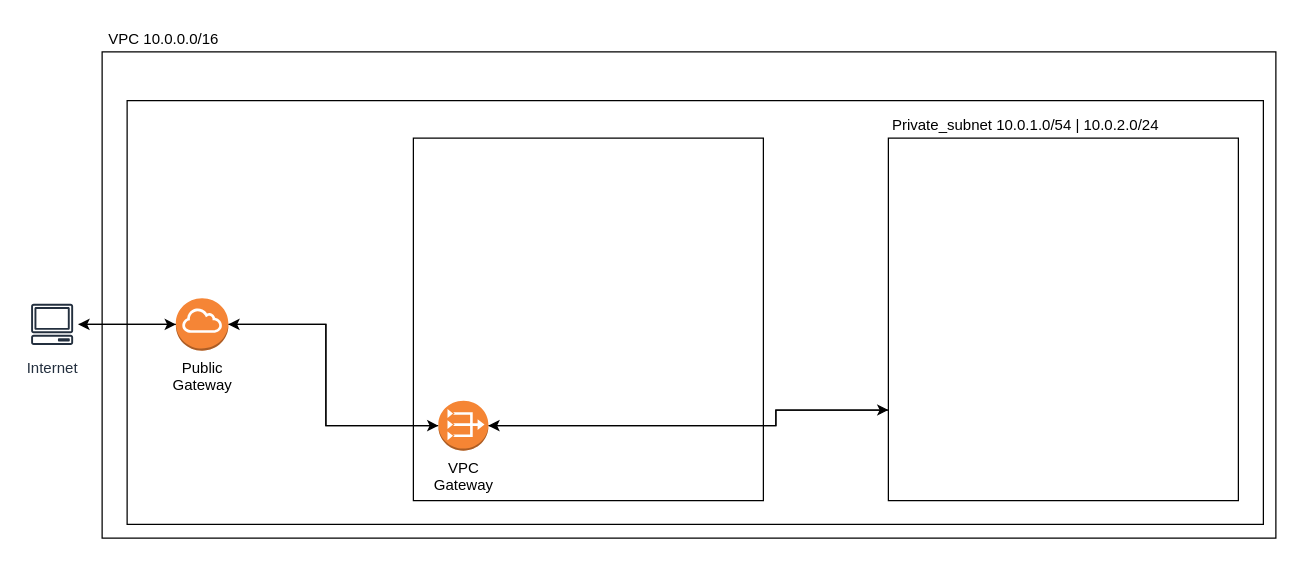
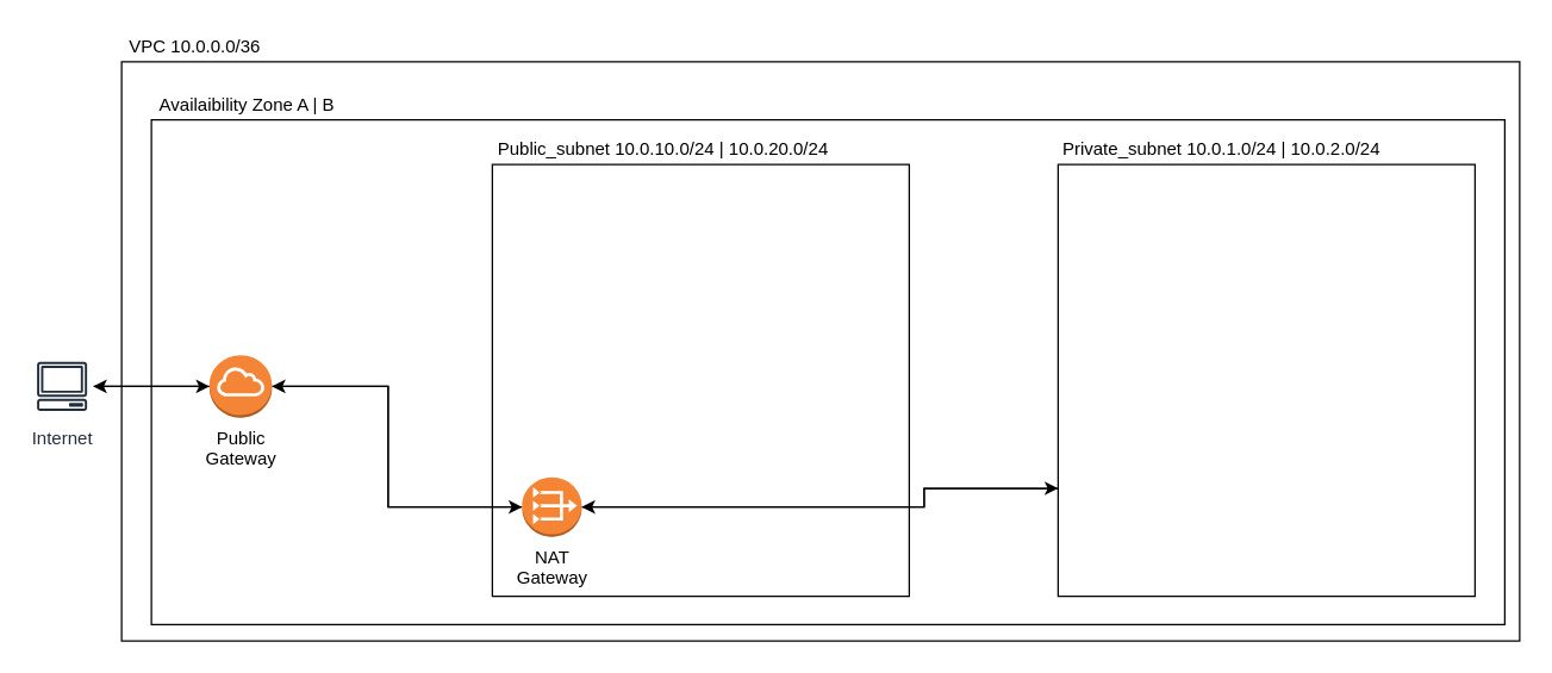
  <mxCell id="0" />
  <mxCell id="1" parent="0" />
  <mxCell id="2" value="" style="rounded=0;whiteSpace=wrap;html=1;" vertex="1" parent="1"><mxGeometry x="81" y="41" width="939" height="389" as="geometry" /></mxCell>
  <mxCell id="3" value="" style="rounded=0;whiteSpace=wrap;html=1;" vertex="1" parent="1"><mxGeometry x="101" y="80" width="909" height="339" as="geometry" /></mxCell>
  <mxCell id="4" style="edgeStyle=orthogonalEdgeStyle;rounded=0;orthogonalLoop=1;jettySize=auto;html=1;exitX=0;exitY=0.5;exitDx=0;exitDy=0;exitPerimeter=0;" parent="1" source="7" target="9" edge="1"><mxGeometry relative="1" as="geometry" /></mxCell>
  <mxCell id="5" value="" style="rounded=0;whiteSpace=wrap;html=1;" vertex="1" parent="1"><mxGeometry x="330" y="110" width="280" height="290" as="geometry" /></mxCell>
  <mxCell id="6" style="edgeStyle=orthogonalEdgeStyle;rounded=0;orthogonalLoop=1;jettySize=auto;html=1;" edge="1" parent="1" source="7" target="18"><mxGeometry relative="1" as="geometry"><Array as="points"><mxPoint x="260" y="259" /><mxPoint x="260" y="340" /></Array></mxGeometry></mxCell>
  <mxCell id="7" value="Public&lt;br&gt;Gateway" style="outlineConnect=0;dashed=0;verticalLabelPosition=bottom;verticalAlign=top;align=center;html=1;shape=mxgraph.aws3.internet_gateway;fillColor=#F58536;gradientColor=none;" parent="1" vertex="1"><mxGeometry x="140" y="238" width="42" height="42" as="geometry" /></mxCell>
  <mxCell id="8" style="edgeStyle=orthogonalEdgeStyle;rounded=0;orthogonalLoop=1;jettySize=auto;html=1;entryX=0;entryY=0.5;entryDx=0;entryDy=0;entryPerimeter=0;" parent="1" source="9" target="7" edge="1"><mxGeometry relative="1" as="geometry" /></mxCell>
  <mxCell id="9" value="Internet" style="sketch=0;outlineConnect=0;fontColor=#232F3E;gradientColor=none;strokeColor=#232F3E;fillColor=#ffffff;dashed=0;verticalLabelPosition=bottom;verticalAlign=top;align=center;html=1;fontSize=12;fontStyle=0;aspect=fixed;shape=mxgraph.aws4.resourceIcon;resIcon=mxgraph.aws4.client;" parent="1" vertex="1"><mxGeometry x="20" y="238" width="42" height="42" as="geometry" /></mxCell>
- <mxCell id="10" value="VPC 10.0.0.0/16" style="text;html=1;strokeColor=none;fillColor=none;align=center;verticalAlign=middle;whiteSpace=wrap;rounded=0;" vertex="1" parent="1"><mxGeometry x="81" y="20" width="99" height="21" as="geometry" /></mxCell>
+ <mxCell id="10" value="VPC 10.0.0.0/36" style="text;html=1;strokeColor=none;fillColor=none;align=center;verticalAlign=middle;whiteSpace=wrap;rounded=0;" vertex="1" parent="1"><mxGeometry x="81" y="20" width="99" height="21" as="geometry" /></mxCell>
+ <mxCell id="11" value="Public_subnet 10.0.10.0/24 | 10.0.20.0/24" style="text;html=1;strokeColor=none;fillColor=none;align=center;verticalAlign=middle;whiteSpace=wrap;rounded=0;" vertex="1" parent="1"><mxGeometry x="330" y="89" width="230" height="21" as="geometry" /></mxCell>
  <mxCell id="12" style="edgeStyle=orthogonalEdgeStyle;rounded=0;orthogonalLoop=1;jettySize=auto;html=1;exitX=0;exitY=0.75;exitDx=0;exitDy=0;" edge="1" parent="1" source="13" target="18"><mxGeometry relative="1" as="geometry"><Array as="points"><mxPoint x="620" y="328" /><mxPoint x="620" y="340" /></Array></mxGeometry></mxCell>
  <mxCell id="13" value="" style="rounded=0;whiteSpace=wrap;html=1;" vertex="1" parent="1"><mxGeometry x="710" y="110" width="280" height="290" as="geometry" /></mxCell>
- <mxCell id="14" value="Private_subnet 10.0.1.0/54 | 10.0.2.0/24" style="text;html=1;strokeColor=none;fillColor=none;align=center;verticalAlign=middle;whiteSpace=wrap;rounded=0;" vertex="1" parent="1"><mxGeometry x="710" y="89" width="220" height="21" as="geometry" /></mxCell>
+ <mxCell id="14" value="Private_subnet 10.0.1.0/24 | 10.0.2.0/24" style="text;html=1;strokeColor=none;fillColor=none;align=center;verticalAlign=middle;whiteSpace=wrap;rounded=0;" vertex="1" parent="1"><mxGeometry x="710" y="89" width="220" height="21" as="geometry" /></mxCell>
+ <mxCell id="15" value="Availaibility Zone A | B" style="text;html=1;strokeColor=none;fillColor=none;align=center;verticalAlign=middle;whiteSpace=wrap;rounded=0;" vertex="1" parent="1"><mxGeometry x="101" y="59" width="129" height="21" as="geometry" /></mxCell>
  <mxCell id="16" style="edgeStyle=orthogonalEdgeStyle;rounded=0;orthogonalLoop=1;jettySize=auto;html=1;" edge="1" parent="1" source="18" target="7"><mxGeometry relative="1" as="geometry"><Array as="points"><mxPoint x="260" y="340" /><mxPoint x="260" y="259" /></Array></mxGeometry></mxCell>
  <mxCell id="17" style="edgeStyle=orthogonalEdgeStyle;rounded=0;orthogonalLoop=1;jettySize=auto;html=1;entryX=0;entryY=0.75;entryDx=0;entryDy=0;" edge="1" parent="1" source="18" target="13"><mxGeometry relative="1" as="geometry"><Array as="points"><mxPoint x="620" y="340" /><mxPoint x="620" y="328" /></Array></mxGeometry></mxCell>
- <mxCell id="18" value="VPC&lt;br&gt;Gateway" style="outlineConnect=0;dashed=0;verticalLabelPosition=bottom;verticalAlign=top;align=center;html=1;shape=mxgraph.aws3.vpc_nat_gateway;fillColor=#F58534;gradientColor=none;" vertex="1" parent="1"><mxGeometry x="350" y="320" width="40" height="40" as="geometry" /></mxCell>
+ <mxCell id="18" value="NAT&lt;br&gt;Gateway" style="outlineConnect=0;dashed=0;verticalLabelPosition=bottom;verticalAlign=top;align=center;html=1;shape=mxgraph.aws3.vpc_nat_gateway;fillColor=#F58534;gradientColor=none;" vertex="1" parent="1"><mxGeometry x="350" y="320" width="40" height="40" as="geometry" /></mxCell>
